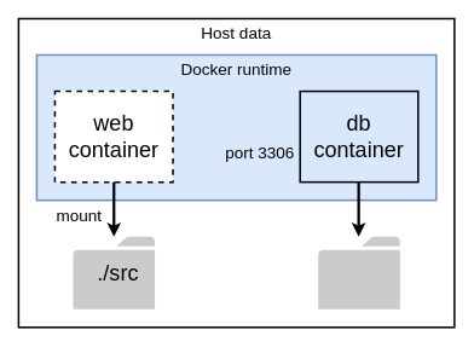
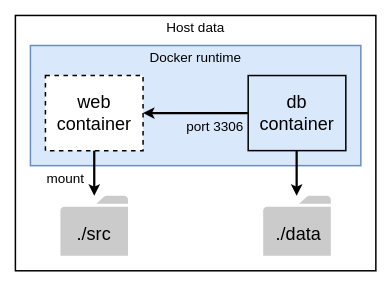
  <mxCell id="0" />
  <mxCell id="1" parent="0" />
  <mxCell id="2" value="" style="rounded=0;whiteSpace=wrap;html=1;strokeWidth=2;" vertex="1" parent="1"><mxGeometry x="20" y="20" width="480" height="340" as="geometry" /></mxCell>
  <mxCell id="3" value="" style="rounded=0;whiteSpace=wrap;html=1;strokeWidth=2;fillColor=#dae8fc;strokeColor=#6c8ebf;" vertex="1" parent="1"><mxGeometry x="40" y="60" width="440" height="160" as="geometry" /></mxCell>
  <mxCell id="4" value="web container" style="rounded=0;whiteSpace=wrap;html=1;strokeWidth=2;fontSize=24;dashed=1;" vertex="1" parent="1"><mxGeometry x="60" y="100" width="130" height="100" as="geometry" /></mxCell>
  <mxCell id="5" value="db container" style="rounded=0;whiteSpace=wrap;html=1;strokeWidth=2;fontSize=24;fillColor=#dae8fc;" vertex="1" parent="1"><mxGeometry x="330" y="100" width="130" height="100" as="geometry" /></mxCell>
  <mxCell id="6" value="" style="sketch=0;pointerEvents=1;shadow=0;dashed=0;html=1;strokeColor=none;labelPosition=center;verticalLabelPosition=bottom;verticalAlign=top;outlineConnect=0;align=center;shape=mxgraph.office.concepts.folder;fillColor=#CCCBCB;" vertex="1" parent="1"><mxGeometry x="80" y="260" width="90" height="80" as="geometry" /></mxCell>
  <mxCell id="7" value="" style="sketch=0;pointerEvents=1;shadow=0;dashed=0;html=1;strokeColor=none;labelPosition=center;verticalLabelPosition=bottom;verticalAlign=top;outlineConnect=0;align=center;shape=mxgraph.office.concepts.folder;fillColor=#CCCBCB;" vertex="1" parent="1"><mxGeometry x="350" y="260" width="90" height="80" as="geometry" /></mxCell>
- <mxCell id="8" value="./src" style="text;whiteSpace=wrap;html=1;fontSize=24;" vertex="1" parent="1"><mxGeometry x="105" y="280" width="60" height="50" as="geometry" /></mxCell>
+ <mxCell id="8" value="./src" style="text;whiteSpace=wrap;html=1;fontSize=24;" vertex="1" parent="1"><mxGeometry x="100" y="290" width="60" height="50" as="geometry" /></mxCell>
+ <mxCell id="9" value="./data" style="text;whiteSpace=wrap;html=1;fontSize=24;" vertex="1" parent="1"><mxGeometry x="365" y="290" width="60" height="50" as="geometry" /></mxCell>
+ <mxCell id="10" value="" style="endArrow=classic;html=1;rounded=0;fontSize=24;strokeWidth=3;entryX=1;entryY=0.5;entryDx=0;entryDy=0;" edge="1" parent="1" source="5" target="4"><mxGeometry width="50" height="50" relative="1" as="geometry"><mxPoint x="210" y="270" as="sourcePoint" /><mxPoint x="260" y="220" as="targetPoint" /></mxGeometry></mxCell>
  <mxCell id="11" value="port 3306" style="text;whiteSpace=wrap;html=1;fontSize=18;" vertex="1" parent="1"><mxGeometry x="246" y="152" width="80" height="30" as="geometry" /></mxCell>
  <mxCell id="12" value="Docker runtime" style="text;whiteSpace=wrap;html=1;fontSize=18;align=center;" vertex="1" parent="1"><mxGeometry x="190" y="60" width="140" height="30" as="geometry" /></mxCell>
  <mxCell id="13" value="Host data" style="text;whiteSpace=wrap;html=1;fontSize=18;align=center;" vertex="1" parent="1"><mxGeometry x="190" y="20" width="140" height="30" as="geometry" /></mxCell>
  <mxCell id="14" value="" style="endArrow=classic;html=1;rounded=0;fontSize=18;strokeWidth=3;" edge="1" parent="1" source="4" target="6"><mxGeometry width="50" height="50" relative="1" as="geometry"><mxPoint x="250" y="260" as="sourcePoint" /><mxPoint x="300" y="210" as="targetPoint" /></mxGeometry></mxCell>
  <mxCell id="15" value="mount" style="text;whiteSpace=wrap;html=1;fontSize=18;" vertex="1" parent="1"><mxGeometry x="60" y="220" width="60" height="30" as="geometry" /></mxCell>
  <mxCell id="16" value="" style="endArrow=classic;html=1;rounded=0;fontSize=18;strokeWidth=3;" edge="1" parent="1"><mxGeometry width="50" height="50" relative="1" as="geometry"><mxPoint x="394.52" y="200" as="sourcePoint" /><mxPoint x="394.52" y="260" as="targetPoint" /></mxGeometry></mxCell>
